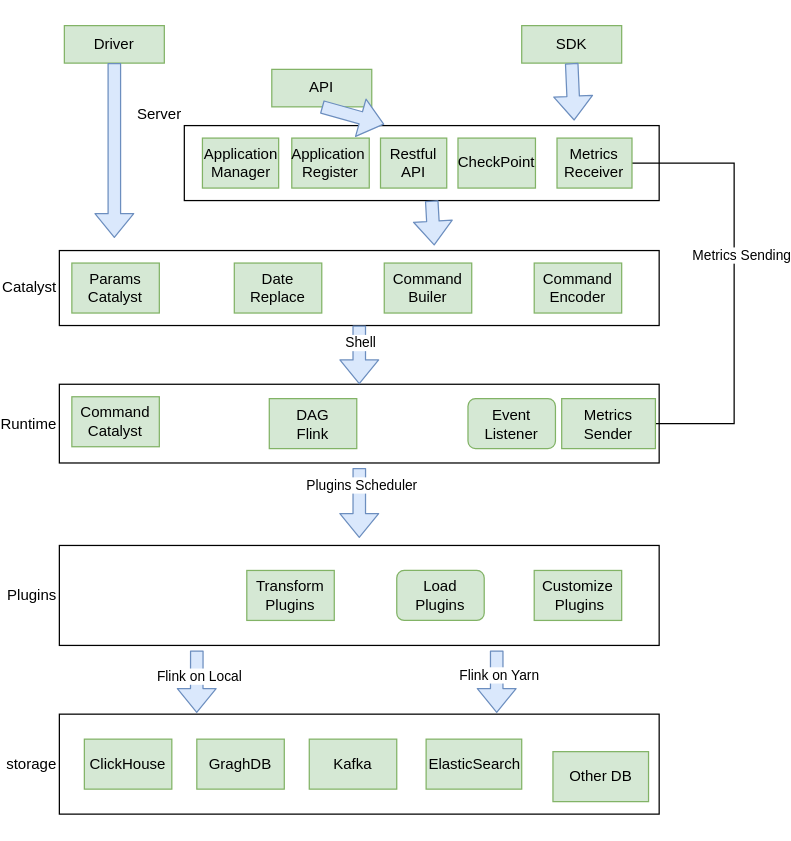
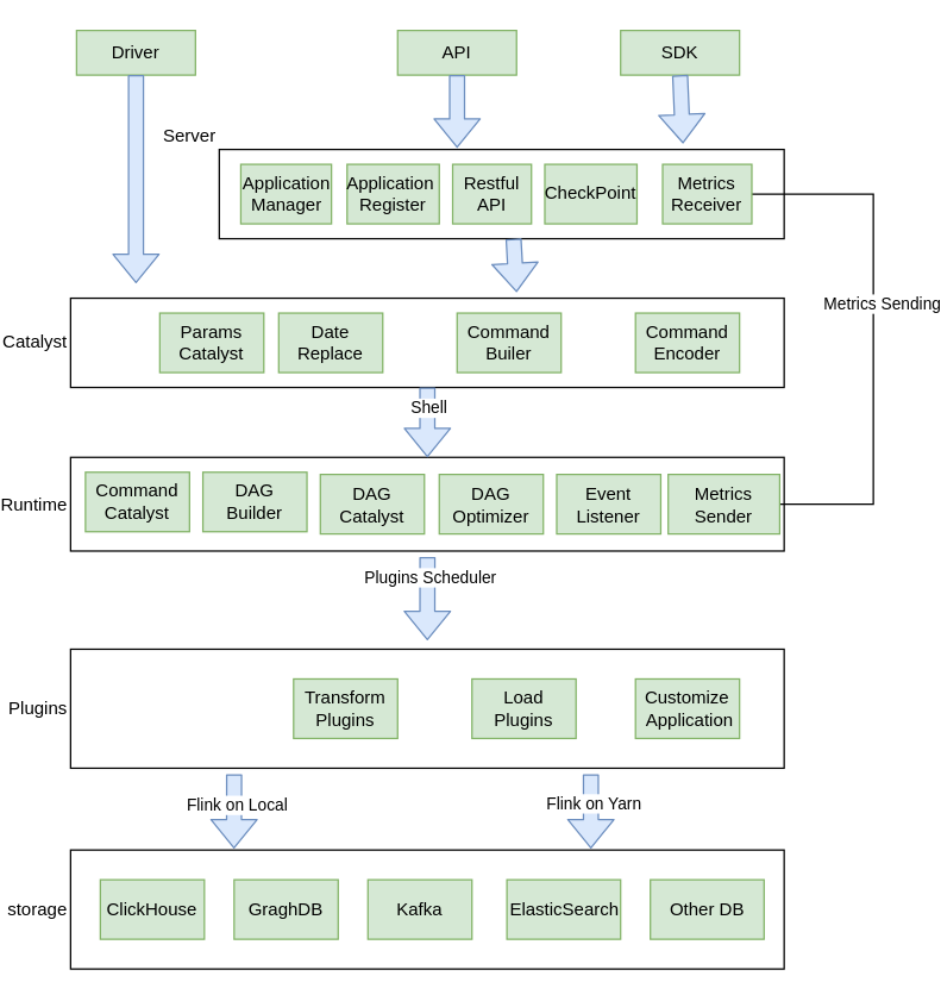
  <mxCell id="0" />
  <mxCell id="1" parent="0" />
  <mxCell id="2" value="storage" style="rounded=0;whiteSpace=wrap;html=1;labelPosition=left;verticalLabelPosition=middle;align=right;verticalAlign=middle;" parent="1" vertex="1"><mxGeometry x="20" y="571" width="480" height="80" as="geometry" /></mxCell>
  <mxCell id="3" value="ClickHouse" style="rounded=0;whiteSpace=wrap;html=1;fillColor=#d5e8d4;strokeColor=#82b366;" parent="1" vertex="1"><mxGeometry x="40" y="591" width="70" height="40" as="geometry" /></mxCell>
  <mxCell id="4" value="GraghDB" style="rounded=0;whiteSpace=wrap;html=1;fillColor=#d5e8d4;strokeColor=#82b366;" parent="1" vertex="1"><mxGeometry x="130" y="591" width="70" height="40" as="geometry" /></mxCell>
  <mxCell id="5" value="Kafka" style="rounded=0;whiteSpace=wrap;html=1;fillColor=#d5e8d4;strokeColor=#82b366;" parent="1" vertex="1"><mxGeometry x="220" y="591" width="70" height="40" as="geometry" /></mxCell>
  <mxCell id="6" value="ElasticSearch" style="rounded=0;whiteSpace=wrap;html=1;fillColor=#d5e8d4;strokeColor=#82b366;" parent="1" vertex="1"><mxGeometry x="313.5" y="591" width="76.5" height="40" as="geometry" /></mxCell>
- <mxCell id="7" value="Other DB" style="rounded=0;whiteSpace=wrap;html=1;fillColor=#d5e8d4;strokeColor=#82b366;" parent="1" vertex="1"><mxGeometry x="415" y="601" width="76.5" height="40" as="geometry" /></mxCell>
+ <mxCell id="7" value="Other DB" style="rounded=0;whiteSpace=wrap;html=1;fillColor=#d5e8d4;strokeColor=#82b366;" parent="1" vertex="1"><mxGeometry x="410" y="591" width="76.5" height="40" as="geometry" /></mxCell>
  <mxCell id="8" value="Plugins" style="rounded=0;whiteSpace=wrap;html=1;labelPosition=left;verticalLabelPosition=middle;align=right;verticalAlign=middle;" parent="1" vertex="1"><mxGeometry x="20" y="436" width="480" height="80" as="geometry" /></mxCell>
  <mxCell id="9" value="Transform Plugins" style="rounded=0;whiteSpace=wrap;html=1;fillColor=#d5e8d4;strokeColor=#82b366;" parent="1" vertex="1"><mxGeometry x="170" y="456" width="70" height="40" as="geometry" /></mxCell>
- <mxCell id="10" value="Load Plugins" style="whiteSpace=wrap;html=1;fillColor=#d5e8d4;strokeColor=#82b366;rounded=1;" parent="1" vertex="1"><mxGeometry x="290" y="456" width="70" height="40" as="geometry" /></mxCell>
- <mxCell id="11" value="Customize&lt;br&gt;&amp;nbsp;Plugins" style="rounded=0;whiteSpace=wrap;html=1;fillColor=#d5e8d4;strokeColor=#82b366;" parent="1" vertex="1"><mxGeometry x="400" y="456" width="70" height="40" as="geometry" /></mxCell>
+ <mxCell id="10" value="Load Plugins" style="rounded=0;whiteSpace=wrap;html=1;fillColor=#d5e8d4;strokeColor=#82b366;" parent="1" vertex="1"><mxGeometry x="290" y="456" width="70" height="40" as="geometry" /></mxCell>
+ <mxCell id="11" value="Customize&lt;br&gt;&amp;nbsp;Application" style="rounded=0;whiteSpace=wrap;html=1;fillColor=#d5e8d4;strokeColor=#82b366;" parent="1" vertex="1"><mxGeometry x="400" y="456" width="70" height="40" as="geometry" /></mxCell>
  <mxCell id="12" value="Runtime" style="rounded=0;whiteSpace=wrap;html=1;labelPosition=left;verticalLabelPosition=middle;align=right;verticalAlign=middle;" parent="1" vertex="1"><mxGeometry x="20" y="307" width="480" height="63" as="geometry" /></mxCell>
  <mxCell id="13" value="Catalyst" style="rounded=0;whiteSpace=wrap;html=1;labelPosition=left;verticalLabelPosition=middle;align=right;verticalAlign=middle;" parent="1" vertex="1"><mxGeometry x="20" y="200" width="480" height="60" as="geometry" /></mxCell>
  <mxCell id="14" value="" style="shape=flexArrow;endArrow=classic;html=1;fillColor=#dae8fc;strokeColor=#6c8ebf;" parent="1" edge="1"><mxGeometry width="50" height="50" relative="1" as="geometry"><mxPoint x="370" y="520" as="sourcePoint" /><mxPoint x="370" y="570" as="targetPoint" /></mxGeometry></mxCell>
  <mxCell id="15" value="Flink on Yarn" style="edgeLabel;html=1;align=center;verticalAlign=middle;resizable=0;points=[];" parent="14" vertex="1" connectable="0"><mxGeometry x="-0.237" y="1" relative="1" as="geometry"><mxPoint as="offset" /></mxGeometry></mxCell>
  <mxCell id="16" value="" style="shape=flexArrow;endArrow=classic;html=1;fillColor=#dae8fc;strokeColor=#6c8ebf;entryX=0.229;entryY=-0.012;entryDx=0;entryDy=0;entryPerimeter=0;" parent="1" target="2" edge="1"><mxGeometry width="50" height="50" relative="1" as="geometry"><mxPoint x="130" y="520" as="sourcePoint" /><mxPoint x="210" y="550" as="targetPoint" /></mxGeometry></mxCell>
  <mxCell id="17" value="Flink on Local" style="edgeLabel;html=1;align=center;verticalAlign=middle;resizable=0;points=[];" parent="16" vertex="1" connectable="0"><mxGeometry x="-0.213" y="2" relative="1" as="geometry"><mxPoint as="offset" /></mxGeometry></mxCell>
  <mxCell id="18" value="Command&lt;br&gt;Catalyst" style="rounded=0;whiteSpace=wrap;html=1;fillColor=#d5e8d4;strokeColor=#82b366;" parent="1" vertex="1"><mxGeometry x="30" y="317" width="70" height="40" as="geometry" /></mxCell>
- <mxCell id="20" value="DAG&lt;br&gt;Flink" style="rounded=0;whiteSpace=wrap;html=1;fillColor=#d5e8d4;strokeColor=#82b366;" parent="1" vertex="1"><mxGeometry x="188" y="318.5" width="70" height="40" as="geometry" /></mxCell>
- <mxCell id="22" value="Event&lt;br&gt;Listener" style="whiteSpace=wrap;html=1;fillColor=#d5e8d4;strokeColor=#82b366;rounded=1;" parent="1" vertex="1"><mxGeometry x="347" y="318.5" width="70" height="40" as="geometry" /></mxCell>
+ <mxCell id="19" value="DAG&lt;br&gt;Builder" style="rounded=0;whiteSpace=wrap;html=1;fillColor=#d5e8d4;strokeColor=#82b366;" parent="1" vertex="1"><mxGeometry x="109" y="317" width="70" height="40" as="geometry" /></mxCell>
+ <mxCell id="20" value="DAG&lt;br&gt;Catalyst" style="rounded=0;whiteSpace=wrap;html=1;fillColor=#d5e8d4;strokeColor=#82b366;" parent="1" vertex="1"><mxGeometry x="188" y="318.5" width="70" height="40" as="geometry" /></mxCell>
+ <mxCell id="21" value="DAG&lt;br&gt;Optimizer" style="rounded=0;whiteSpace=wrap;html=1;fillColor=#d5e8d4;strokeColor=#82b366;" parent="1" vertex="1"><mxGeometry x="268" y="318.5" width="70" height="40" as="geometry" /></mxCell>
+ <mxCell id="22" value="Event&lt;br&gt;Listener" style="rounded=0;whiteSpace=wrap;html=1;fillColor=#d5e8d4;strokeColor=#82b366;" parent="1" vertex="1"><mxGeometry x="347" y="318.5" width="70" height="40" as="geometry" /></mxCell>
  <mxCell id="23" value="" style="shape=flexArrow;endArrow=classic;html=1;exitX=0.448;exitY=1.063;exitDx=0;exitDy=0;exitPerimeter=0;fillColor=#dae8fc;strokeColor=#6c8ebf;" parent="1" edge="1"><mxGeometry width="50" height="50" relative="1" as="geometry"><mxPoint x="260.04" y="373.969" as="sourcePoint" /><mxPoint x="260" y="430" as="targetPoint" /></mxGeometry></mxCell>
  <mxCell id="24" value="Plugins Scheduler" style="edgeLabel;html=1;align=center;verticalAlign=middle;resizable=0;points=[];" parent="23" vertex="1" connectable="0"><mxGeometry x="-0.499" y="1" relative="1" as="geometry"><mxPoint as="offset" /></mxGeometry></mxCell>
- <mxCell id="25" value="Params Catalyst" style="rounded=0;whiteSpace=wrap;html=1;fillColor=#d5e8d4;strokeColor=#82b366;" parent="1" vertex="1"><mxGeometry x="30" y="210" width="70" height="40" as="geometry" /></mxCell>
+ <mxCell id="25" value="Params Catalyst" style="rounded=0;whiteSpace=wrap;html=1;fillColor=#d5e8d4;strokeColor=#82b366;" parent="1" vertex="1"><mxGeometry x="80" y="210" width="70" height="40" as="geometry" /></mxCell>
  <mxCell id="26" value="Date Replace" style="rounded=0;whiteSpace=wrap;html=1;fillColor=#d5e8d4;strokeColor=#82b366;" parent="1" vertex="1"><mxGeometry x="160" y="210" width="70" height="40" as="geometry" /></mxCell>
  <mxCell id="27" value="Command Builer" style="rounded=0;whiteSpace=wrap;html=1;fillColor=#d5e8d4;strokeColor=#82b366;" parent="1" vertex="1"><mxGeometry x="280" y="210" width="70" height="40" as="geometry" /></mxCell>
  <mxCell id="28" value="Command Encoder" style="rounded=0;whiteSpace=wrap;html=1;fillColor=#d5e8d4;strokeColor=#82b366;" parent="1" vertex="1"><mxGeometry x="400" y="210" width="70" height="40" as="geometry" /></mxCell>
  <mxCell id="29" value="" style="shape=flexArrow;endArrow=classic;exitX=0.5;exitY=1;exitDx=0;exitDy=0;entryX=0.5;entryY=0;entryDx=0;entryDy=0;fillColor=#dae8fc;strokeColor=#6c8ebf;" parent="1" source="13" target="12" edge="1"><mxGeometry width="50" height="50" relative="1" as="geometry"><mxPoint x="290" y="250" as="sourcePoint" /><mxPoint x="340" y="200" as="targetPoint" /></mxGeometry></mxCell>
  <mxCell id="30" value="Shell" style="edgeLabel;html=1;align=center;verticalAlign=middle;resizable=0;points=[];" parent="29" vertex="1" connectable="0"><mxGeometry x="-0.447" relative="1" as="geometry"><mxPoint as="offset" /></mxGeometry></mxCell>
  <mxCell id="31" value="Server" style="rounded=0;whiteSpace=wrap;html=1;labelPosition=left;verticalLabelPosition=top;align=right;verticalAlign=bottom;" parent="1" vertex="1"><mxGeometry x="120" y="100" width="380" height="60" as="geometry" /></mxCell>
  <mxCell id="32" value="Application Manager" style="rounded=0;whiteSpace=wrap;html=1;fillColor=#d5e8d4;strokeColor=#82b366;" parent="1" vertex="1"><mxGeometry x="134.5" y="110" width="61" height="40" as="geometry" /></mxCell>
  <mxCell id="33" value="" style="edgeStyle=orthogonalEdgeStyle;rounded=0;orthogonalLoop=1;jettySize=auto;html=0;entryX=1;entryY=0.5;entryDx=0;entryDy=0;endArrow=none;" parent="1" source="35" target="36" edge="1"><mxGeometry relative="1" as="geometry"><mxPoint x="554.5" y="338.5" as="targetPoint" /><Array as="points"><mxPoint x="560" y="339" /><mxPoint x="560" y="130" /></Array></mxGeometry></mxCell>
  <mxCell id="34" value="Metrics Sending" style="edgeLabel;html=1;align=center;verticalAlign=middle;resizable=0;points=[];" parent="33" vertex="1" connectable="0"><mxGeometry x="0.126" y="-5" relative="1" as="geometry"><mxPoint y="1" as="offset" /></mxGeometry></mxCell>
  <mxCell id="35" value="Metrics&lt;br&gt;Sender" style="rounded=0;whiteSpace=wrap;html=1;fillColor=#d5e8d4;strokeColor=#82b366;" parent="1" vertex="1"><mxGeometry x="422" y="318.5" width="75" height="40" as="geometry" /></mxCell>
  <mxCell id="36" value="Metrics&lt;br&gt;Receiver" style="rounded=0;whiteSpace=wrap;html=1;fillColor=#d5e8d4;strokeColor=#82b366;" parent="1" vertex="1"><mxGeometry x="418.25" y="110" width="60" height="40" as="geometry" /></mxCell>
  <mxCell id="37" value="Application&amp;nbsp; Register" style="rounded=0;whiteSpace=wrap;html=1;fillColor=#d5e8d4;strokeColor=#82b366;" parent="1" vertex="1"><mxGeometry x="206" y="110" width="62" height="40" as="geometry" /></mxCell>
  <mxCell id="38" value="" style="shape=flexArrow;endArrow=classic;html=1;exitX=0.521;exitY=1;exitDx=0;exitDy=0;exitPerimeter=0;fillColor=#dae8fc;strokeColor=#6c8ebf;entryX=0.625;entryY=-0.067;entryDx=0;entryDy=0;entryPerimeter=0;" parent="1" source="31" target="13" edge="1"><mxGeometry width="50" height="50" relative="1" as="geometry"><mxPoint x="290" y="250" as="sourcePoint" /><mxPoint x="340" y="200" as="targetPoint" /></mxGeometry></mxCell>
  <mxCell id="39" value="SDK" style="rounded=0;whiteSpace=wrap;html=1;labelPosition=center;verticalLabelPosition=middle;align=center;verticalAlign=middle;fillColor=#d5e8d4;strokeColor=#82b366;" parent="1" vertex="1"><mxGeometry x="390" y="20" width="80" height="30" as="geometry" /></mxCell>
- <mxCell id="40" value="API" style="rounded=0;whiteSpace=wrap;html=1;labelPosition=center;verticalLabelPosition=middle;align=center;verticalAlign=middle;fillColor=#d5e8d4;strokeColor=#82b366;" parent="1" vertex="1"><mxGeometry x="190" y="55" width="80" height="30" as="geometry" /></mxCell>
+ <mxCell id="40" value="API" style="rounded=0;whiteSpace=wrap;html=1;labelPosition=center;verticalLabelPosition=middle;align=center;verticalAlign=middle;fillColor=#d5e8d4;strokeColor=#82b366;" parent="1" vertex="1"><mxGeometry x="240" y="20" width="80" height="30" as="geometry" /></mxCell>
  <mxCell id="41" value="Restful API" style="rounded=0;whiteSpace=wrap;html=1;fillColor=#d5e8d4;strokeColor=#82b366;" parent="1" vertex="1"><mxGeometry x="277" y="110" width="53" height="40" as="geometry" /></mxCell>
  <mxCell id="42" value="" style="shape=flexArrow;endArrow=classic;html=1;exitX=0.5;exitY=1;exitDx=0;exitDy=0;fillColor=#dae8fc;strokeColor=#6c8ebf;" parent="1" source="40" edge="1"><mxGeometry width="50" height="50" relative="1" as="geometry"><mxPoint x="351.93" y="170" as="sourcePoint" /><mxPoint x="280" y="99" as="targetPoint" /></mxGeometry></mxCell>
  <mxCell id="43" value="" style="shape=flexArrow;endArrow=classic;html=1;exitX=0.5;exitY=1;exitDx=0;exitDy=0;fillColor=#dae8fc;strokeColor=#6c8ebf;" parent="1" source="39" edge="1"><mxGeometry width="50" height="50" relative="1" as="geometry"><mxPoint x="290" y="60" as="sourcePoint" /><mxPoint x="432" y="96" as="targetPoint" /></mxGeometry></mxCell>
  <mxCell id="44" value="Driver" style="rounded=0;whiteSpace=wrap;html=1;labelPosition=center;verticalLabelPosition=middle;align=center;verticalAlign=middle;fillColor=#d5e8d4;strokeColor=#82b366;" parent="1" vertex="1"><mxGeometry x="24" y="20" width="80" height="30" as="geometry" /></mxCell>
  <mxCell id="45" value="" style="shape=flexArrow;endArrow=classic;html=1;exitX=0.5;exitY=1;exitDx=0;exitDy=0;fillColor=#dae8fc;strokeColor=#6c8ebf;" parent="1" source="44" edge="1"><mxGeometry width="50" height="50" relative="1" as="geometry"><mxPoint x="264" y="60" as="sourcePoint" /><mxPoint x="64" y="190" as="targetPoint" /></mxGeometry></mxCell>
  <mxCell id="46" value="CheckPoint" style="rounded=0;whiteSpace=wrap;html=1;fillColor=#d5e8d4;strokeColor=#82b366;" parent="1" vertex="1"><mxGeometry x="339" y="110" width="62" height="40" as="geometry" /></mxCell>
